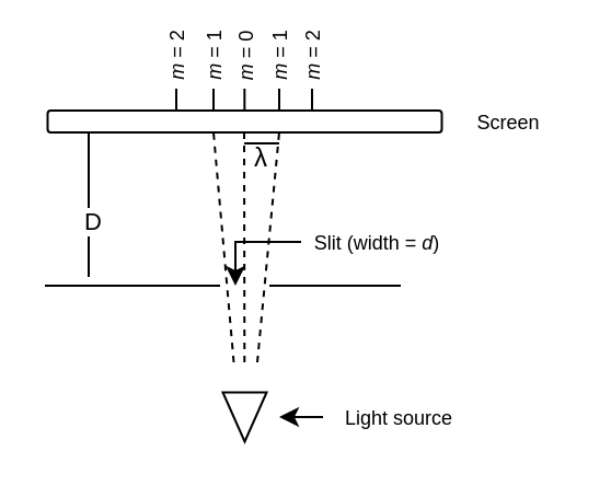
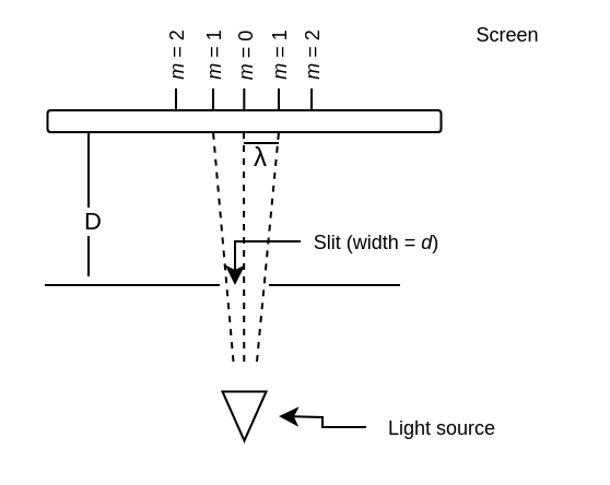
  <mxCell id="0" />
  <mxCell id="1" parent="0" />
  <mxCell id="2" value="" style="endArrow=none;html=1;rounded=0;" edge="1" parent="1"><mxGeometry width="50" height="50" relative="1" as="geometry"><mxPoint x="20" y="130" as="sourcePoint" /><mxPoint x="100" y="130" as="targetPoint" /></mxGeometry></mxCell>
  <mxCell id="3" value="" style="endArrow=none;html=1;rounded=0;" edge="1" parent="1"><mxGeometry width="50" height="50" relative="1" as="geometry"><mxPoint x="122.5" y="130" as="sourcePoint" /><mxPoint x="182.5" y="130" as="targetPoint" /></mxGeometry></mxCell>
  <mxCell id="4" style="edgeStyle=orthogonalEdgeStyle;rounded=0;orthogonalLoop=1;jettySize=auto;html=1;" edge="1" parent="1" source="5"><mxGeometry relative="1" as="geometry"><mxPoint x="107" y="130" as="targetPoint" /><Array as="points"><mxPoint x="107" y="110" /></Array></mxGeometry></mxCell>
  <mxCell id="5" value="&lt;div&gt;&lt;font style=&quot;font-size: 9px;&quot;&gt;Slit (width = &lt;i&gt;d&lt;/i&gt;)&lt;br&gt;&lt;/font&gt;&lt;/div&gt;" style="text;html=1;strokeColor=none;fillColor=none;align=center;verticalAlign=middle;whiteSpace=wrap;rounded=0;" vertex="1" parent="1"><mxGeometry x="137" y="100" width="70" height="20" as="geometry" /></mxCell>
  <mxCell id="6" value="" style="triangle;whiteSpace=wrap;html=1;rotation=90;" vertex="1" parent="1"><mxGeometry x="100" y="180" width="22.5" height="20" as="geometry" /></mxCell>
  <mxCell id="7" style="edgeStyle=orthogonalEdgeStyle;rounded=0;orthogonalLoop=1;jettySize=auto;html=1;" edge="1" parent="1" source="8"><mxGeometry relative="1" as="geometry"><mxPoint x="127" y="190" as="targetPoint" /></mxGeometry></mxCell>
- <mxCell id="8" value="&lt;font style=&quot;font-size: 9px;&quot;&gt;Light source&lt;/font&gt;" style="text;html=1;strokeColor=none;fillColor=none;align=center;verticalAlign=middle;whiteSpace=wrap;rounded=0;" vertex="1" parent="1"><mxGeometry x="147" y="180" width="70" height="20" as="geometry" /></mxCell>
+ <mxCell id="8" value="&lt;font style=&quot;font-size: 9px;&quot;&gt;Light source&lt;/font&gt;" style="text;html=1;strokeColor=none;fillColor=none;align=center;verticalAlign=middle;whiteSpace=wrap;rounded=0;" vertex="1" parent="1"><mxGeometry x="167" y="185" width="70" height="20" as="geometry" /></mxCell>
  <mxCell id="9" value="" style="endArrow=none;dashed=1;html=1;rounded=0;" edge="1" parent="1"><mxGeometry width="50" height="50" relative="1" as="geometry"><mxPoint x="111.15" y="165" as="sourcePoint" /><mxPoint x="111" y="60" as="targetPoint" /></mxGeometry></mxCell>
  <mxCell id="10" value="" style="endArrow=none;dashed=1;html=1;rounded=0;" edge="1" parent="1"><mxGeometry width="50" height="50" relative="1" as="geometry"><mxPoint x="117" y="165" as="sourcePoint" /><mxPoint x="127" y="60" as="targetPoint" /></mxGeometry></mxCell>
  <mxCell id="11" value="" style="endArrow=none;dashed=1;html=1;rounded=0;" edge="1" parent="1"><mxGeometry width="50" height="50" relative="1" as="geometry"><mxPoint x="106.25" y="165" as="sourcePoint" /><mxPoint x="97" y="60" as="targetPoint" /></mxGeometry></mxCell>
  <mxCell id="12" value="" style="rounded=1;whiteSpace=wrap;html=1;" vertex="1" parent="1"><mxGeometry x="21.25" y="50" width="180" height="10" as="geometry" /></mxCell>
- <mxCell id="13" value="&lt;font style=&quot;font-size: 9px;&quot;&gt;Screen&lt;/font&gt;" style="text;html=1;strokeColor=none;fillColor=none;align=center;verticalAlign=middle;whiteSpace=wrap;rounded=0;" vertex="1" parent="1"><mxGeometry x="207" y="45" width="50" height="20" as="geometry" /></mxCell>
+ <mxCell id="13" value="&lt;font style=&quot;font-size: 9px;&quot;&gt;Screen&lt;/font&gt;" style="text;html=1;strokeColor=none;fillColor=none;align=center;verticalAlign=middle;whiteSpace=wrap;rounded=0;" vertex="1" parent="1"><mxGeometry x="207" y="5" width="50" height="20" as="geometry" /></mxCell>
  <mxCell id="14" value="" style="endArrow=none;html=1;rounded=0;" edge="1" parent="1"><mxGeometry width="50" height="50" relative="1" as="geometry"><mxPoint x="111.17" y="50" as="sourcePoint" /><mxPoint x="111.17" y="40" as="targetPoint" /></mxGeometry></mxCell>
  <mxCell id="15" value="" style="endArrow=none;html=1;rounded=0;" edge="1" parent="1"><mxGeometry width="50" height="50" relative="1" as="geometry"><mxPoint x="127" y="50" as="sourcePoint" /><mxPoint x="127" y="40" as="targetPoint" /></mxGeometry></mxCell>
  <mxCell id="16" value="" style="endArrow=none;html=1;rounded=0;" edge="1" parent="1"><mxGeometry width="50" height="50" relative="1" as="geometry"><mxPoint x="97" y="50" as="sourcePoint" /><mxPoint x="97" y="40" as="targetPoint" /></mxGeometry></mxCell>
  <mxCell id="17" value="&lt;font style=&quot;font-size: 9px;&quot;&gt;&lt;i&gt;m&lt;/i&gt; = 0&lt;/font&gt;" style="text;html=1;strokeColor=none;fillColor=none;align=center;verticalAlign=middle;whiteSpace=wrap;rounded=0;rotation=-90;" vertex="1" parent="1"><mxGeometry x="91.25" y="20" width="40" height="10" as="geometry" /></mxCell>
  <mxCell id="18" value="&lt;font style=&quot;font-size: 9px;&quot;&gt;&lt;i&gt;m&lt;/i&gt; = 1&lt;br&gt;&lt;/font&gt;" style="text;html=1;strokeColor=none;fillColor=none;align=center;verticalAlign=middle;whiteSpace=wrap;rounded=0;rotation=-90;" vertex="1" parent="1"><mxGeometry x="77" y="20" width="40" height="10" as="geometry" /></mxCell>
  <mxCell id="19" value="&lt;font style=&quot;font-size: 9px;&quot;&gt;&lt;i&gt;m&lt;/i&gt; = 1&lt;br&gt;&lt;/font&gt;" style="text;html=1;strokeColor=none;fillColor=none;align=center;verticalAlign=middle;whiteSpace=wrap;rounded=0;rotation=-90;" vertex="1" parent="1"><mxGeometry x="107" y="20" width="40" height="10" as="geometry" /></mxCell>
  <mxCell id="20" value="" style="endArrow=none;html=1;rounded=0;" edge="1" parent="1"><mxGeometry width="50" height="50" relative="1" as="geometry"><mxPoint x="142" y="50" as="sourcePoint" /><mxPoint x="142" y="40" as="targetPoint" /></mxGeometry></mxCell>
  <mxCell id="21" value="&lt;font style=&quot;font-size: 9px;&quot;&gt;&lt;i&gt;m&lt;/i&gt; = 2&lt;br&gt;&lt;/font&gt;" style="text;html=1;strokeColor=none;fillColor=none;align=center;verticalAlign=middle;whiteSpace=wrap;rounded=0;rotation=-90;" vertex="1" parent="1"><mxGeometry x="122" y="20" width="40" height="10" as="geometry" /></mxCell>
  <mxCell id="22" value="&lt;font style=&quot;font-size: 9px;&quot;&gt;&lt;i&gt;m&lt;/i&gt; = 2&lt;br&gt;&lt;/font&gt;" style="text;html=1;strokeColor=none;fillColor=none;align=center;verticalAlign=middle;whiteSpace=wrap;rounded=0;rotation=-90;" vertex="1" parent="1"><mxGeometry x="60" y="20" width="40" height="10" as="geometry" /></mxCell>
  <mxCell id="23" value="" style="endArrow=none;html=1;rounded=0;" edge="1" parent="1"><mxGeometry width="50" height="50" relative="1" as="geometry"><mxPoint x="80" y="50" as="sourcePoint" /><mxPoint x="80" y="40" as="targetPoint" /></mxGeometry></mxCell>
  <mxCell id="24" value="" style="endArrow=none;html=1;rounded=0;startSize=6;" edge="1" parent="1"><mxGeometry width="50" height="50" relative="1" as="geometry"><mxPoint x="111" y="65" as="sourcePoint" /><mxPoint x="127" y="65" as="targetPoint" /></mxGeometry></mxCell>
  <mxCell id="25" value="&lt;span lang=&quot;en&quot; class=&quot;ILfuVd&quot;&gt;&lt;span class=&quot;hgKElc&quot;&gt;λ&lt;/span&gt;&lt;/span&gt;" style="text;html=1;strokeColor=none;fillColor=none;align=center;verticalAlign=middle;whiteSpace=wrap;rounded=0;" vertex="1" parent="1"><mxGeometry x="111" y="65" width="15.75" height="13" as="geometry" /></mxCell>
  <mxCell id="26" value="" style="endArrow=none;html=1;rounded=0;" edge="1" parent="1"><mxGeometry width="50" height="50" relative="1" as="geometry"><mxPoint x="40" y="126" as="sourcePoint" /><mxPoint x="40" y="60" as="targetPoint" /></mxGeometry></mxCell>
  <mxCell id="27" value="D" style="edgeLabel;html=1;align=center;verticalAlign=middle;resizable=0;points=[];" vertex="1" connectable="0" parent="26"><mxGeometry x="-0.341" y="-1" relative="1" as="geometry"><mxPoint y="-4" as="offset" /></mxGeometry></mxCell>
